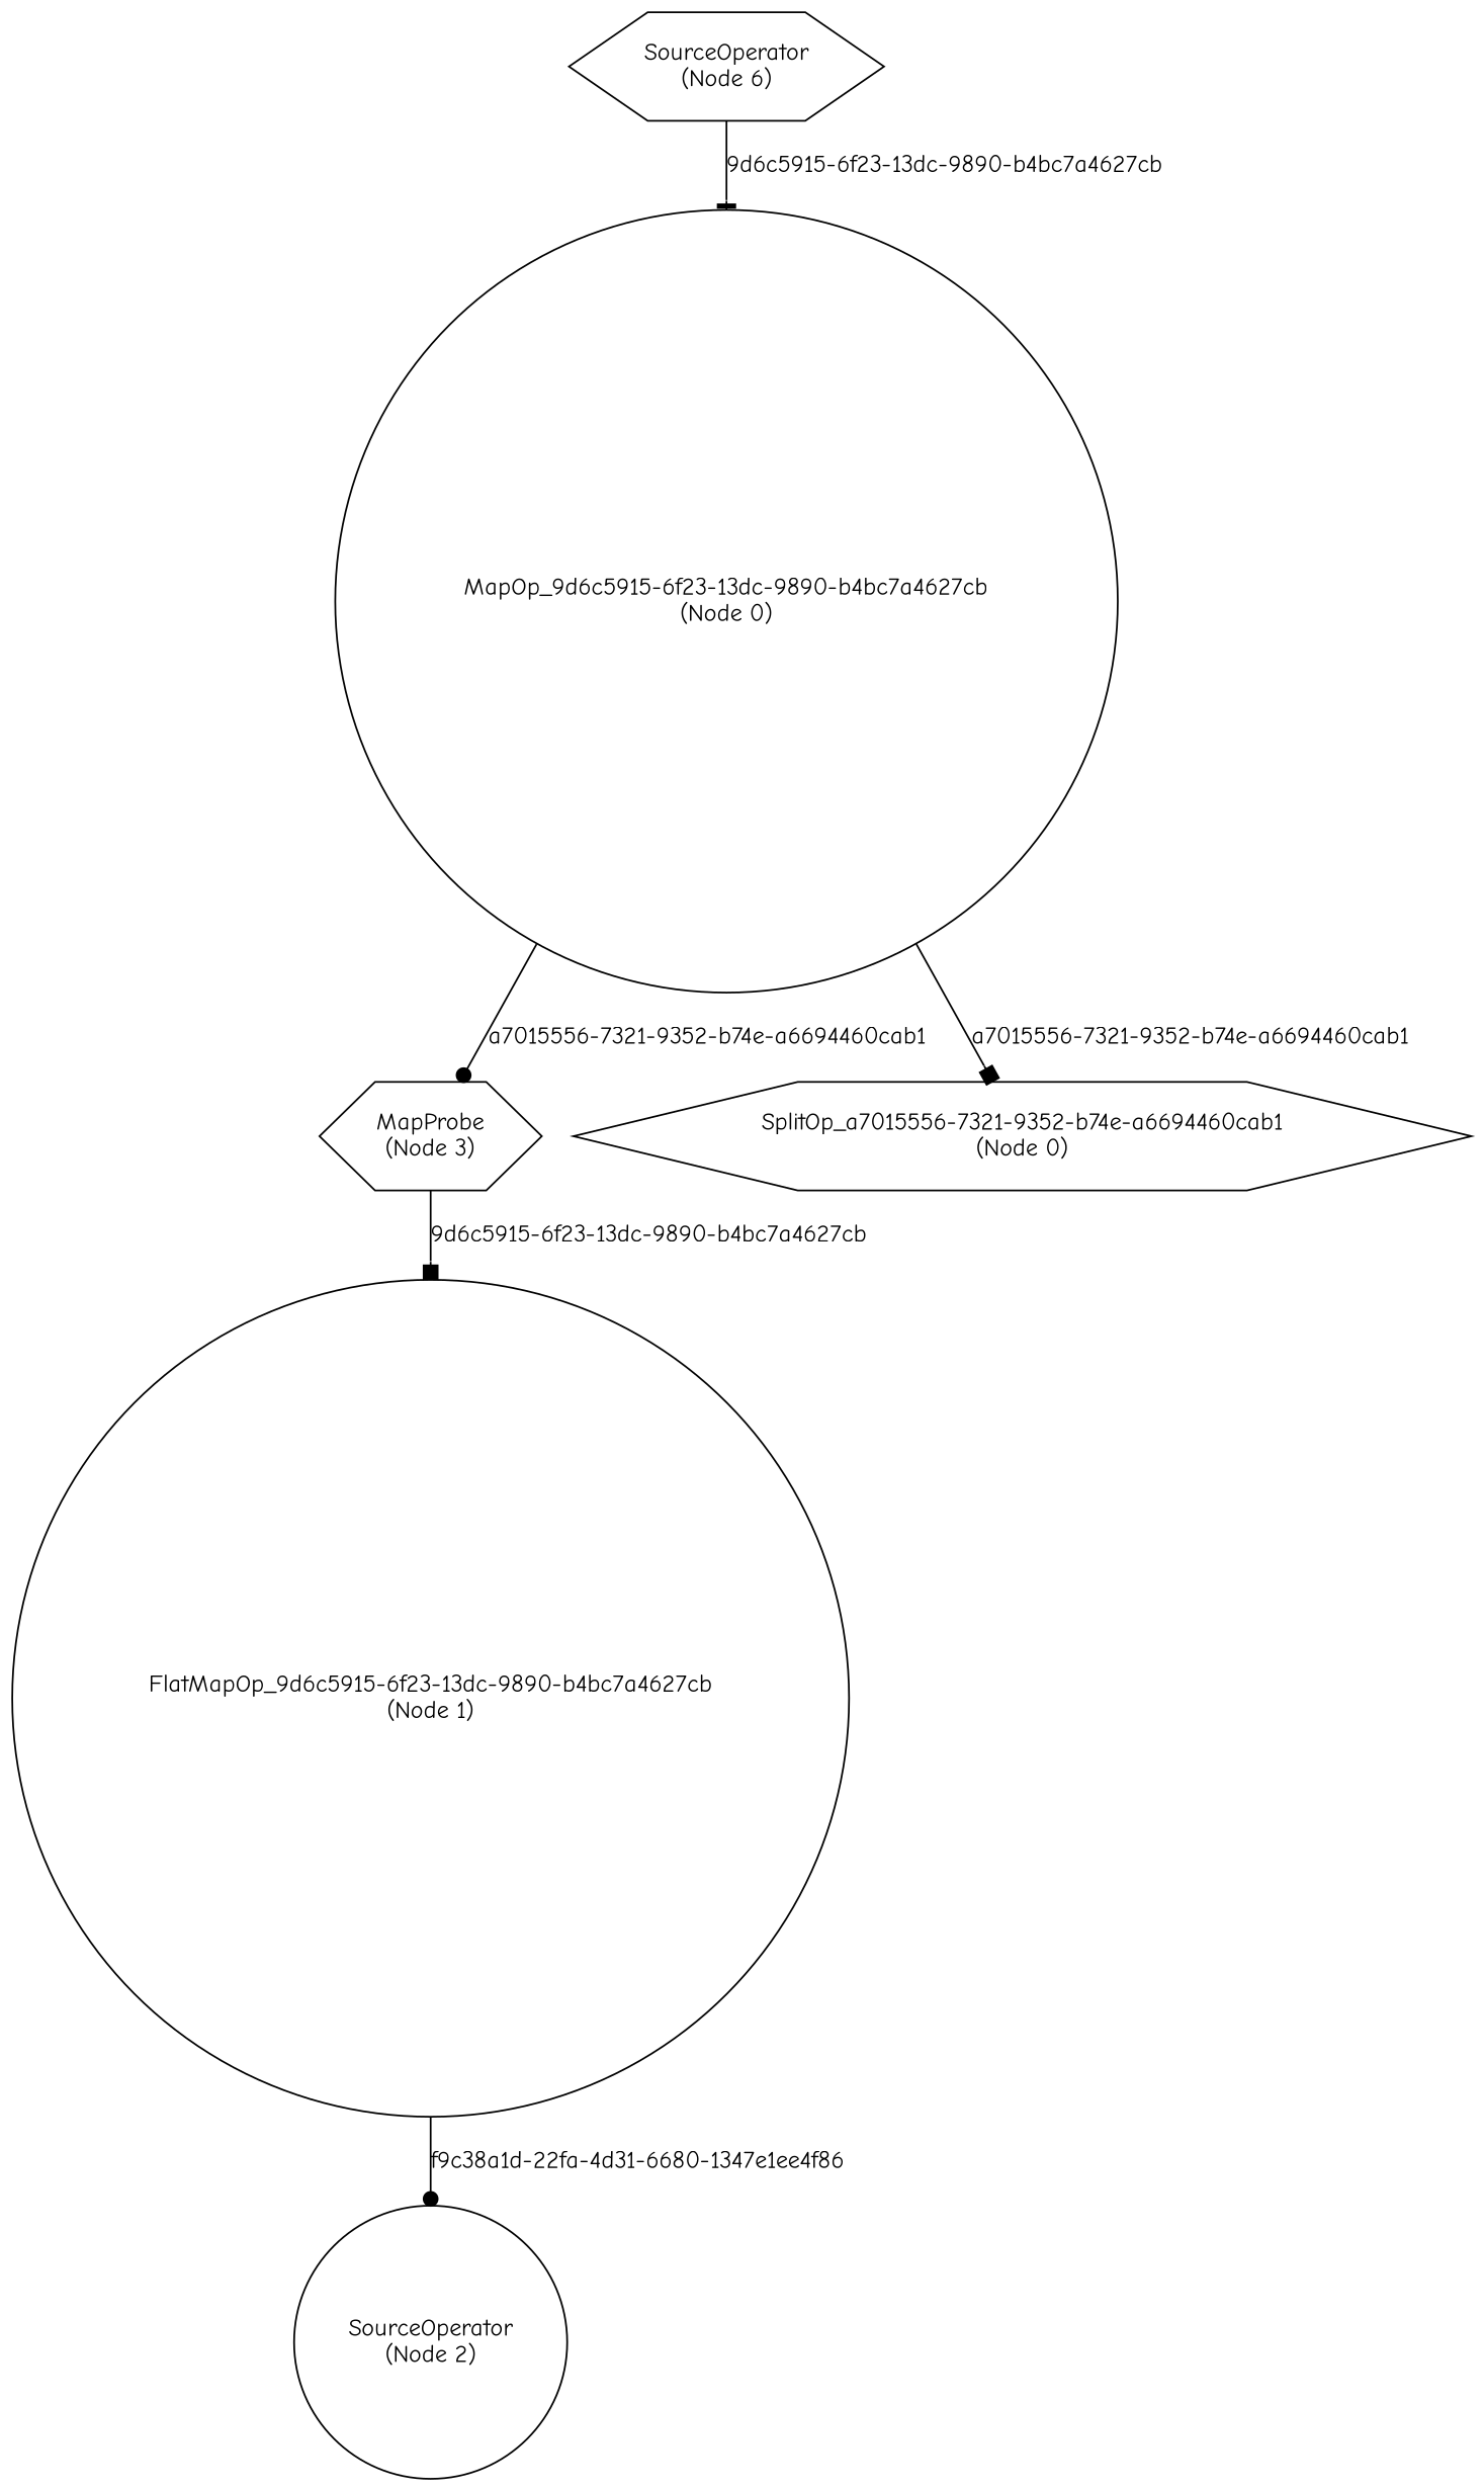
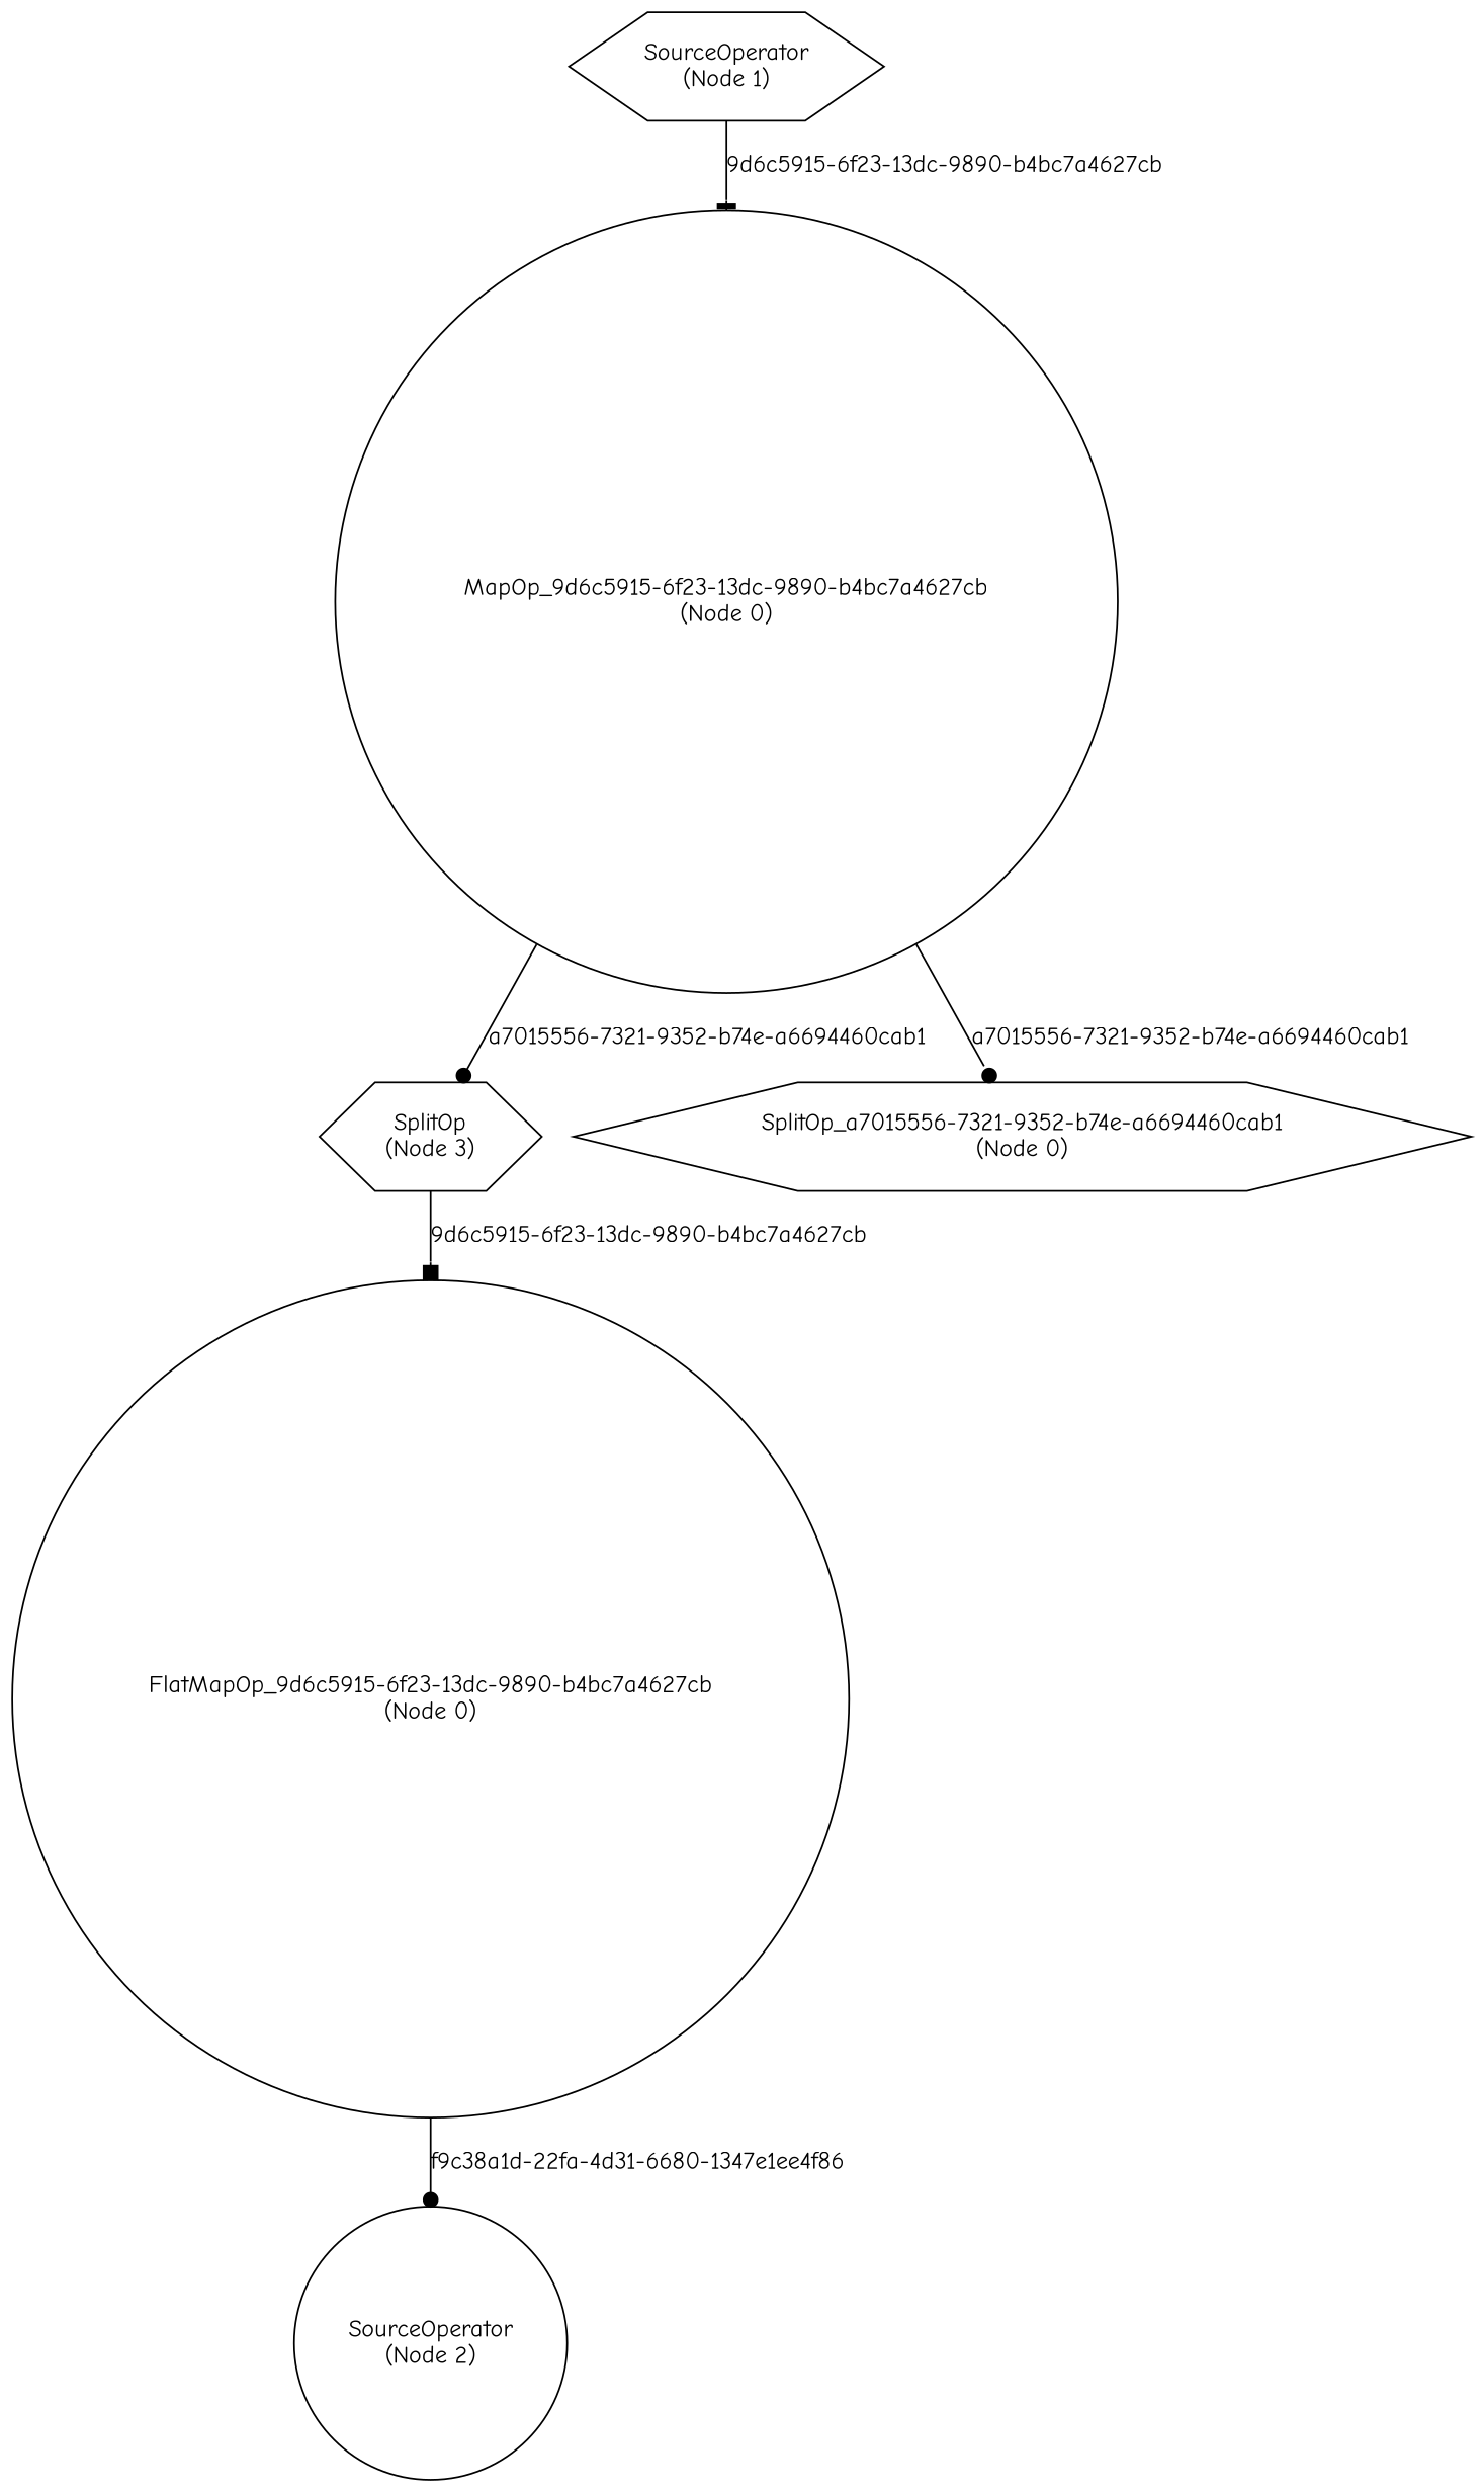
  digraph {
    fontname="Comic Neue"
    node [fontname="Comic Neue" shape=hexagon]
    edge [arrowhead=dot fontname="Comic Neue"]
-   n1 [label="SourceOperator\n(Node 6)"]
+   n1 [label="SourceOperator\n(Node 1)"]
    n2 [label="MapOp_9d6c5915-6f23-13dc-9890-b4bc7a4627cb\n(Node 0)" shape=circle]
-   n3 [label="FlatMapOp_9d6c5915-6f23-13dc-9890-b4bc7a4627cb\n(Node 1)" shape=circle]
+   n3 [label="FlatMapOp_9d6c5915-6f23-13dc-9890-b4bc7a4627cb\n(Node 0)" shape=circle]
    n4 [label="SourceOperator\n(Node 2)" shape=circle]
-   n5 [label="MapProbe\n(Node 3)"]
+   n5 [label="SplitOp\n(Node 3)"]
    n6 [label="SplitOp_a7015556-7321-9352-b74e-a6694460cab1\n(Node 0)"]
    n1 -> n2 [arrowhead=tee label="9d6c5915-6f23-13dc-9890-b4bc7a4627cb"]
    n2 -> n5 [label="a7015556-7321-9352-b74e-a6694460cab1"]
-   n2 -> n6 [arrowhead=box label="a7015556-7321-9352-b74e-a6694460cab1"]
+   n2 -> n6 [label="a7015556-7321-9352-b74e-a6694460cab1"]
    n3 -> n4 [label="f9c38a1d-22fa-4d31-6680-1347e1ee4f86"]
    n5 -> n3 [arrowhead=box label="9d6c5915-6f23-13dc-9890-b4bc7a4627cb"]
  }
